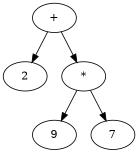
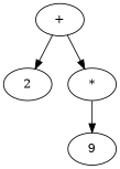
  digraph {
    fontname="DejaVu Serif"
    node [fontname="DejaVu Serif"]
    edge [fontname="DejaVu Serif"]
    n1 [label="+"]
    n2 [label=2]
    n3 [label="*"]
    n4 [label=9]
-   n5 [label=7]
    n1 -> n2
    n1 -> n3
    n3 -> n4
-   n3 -> n5
  }
